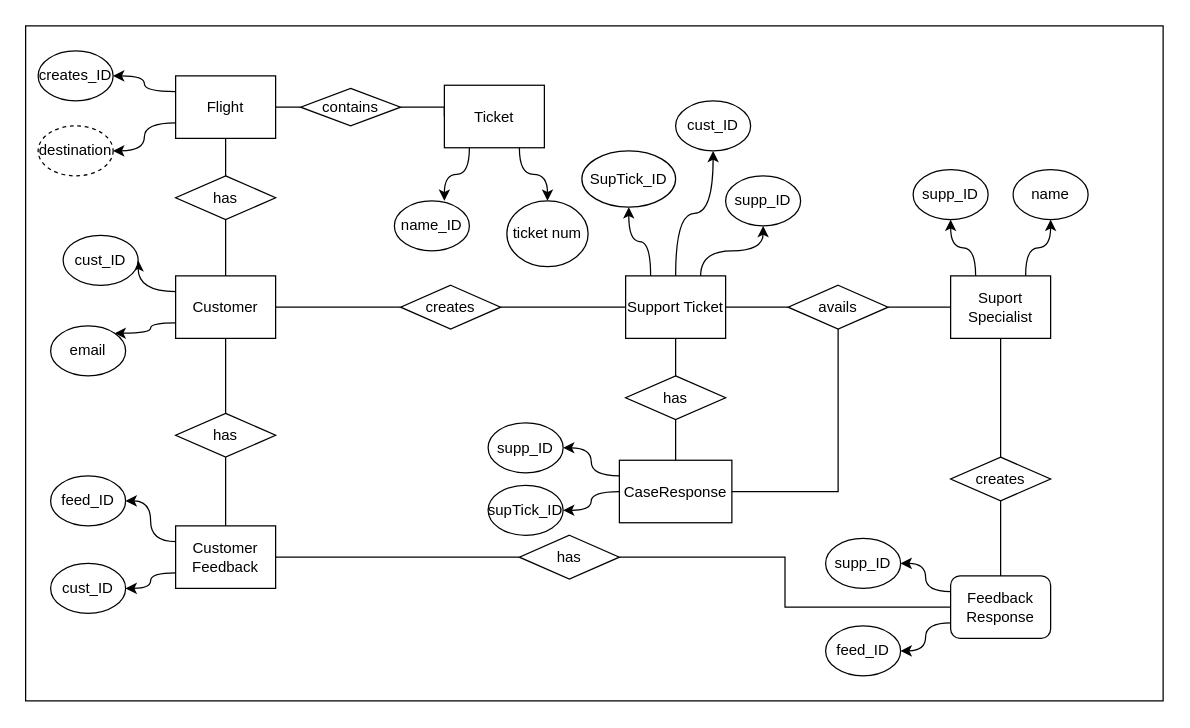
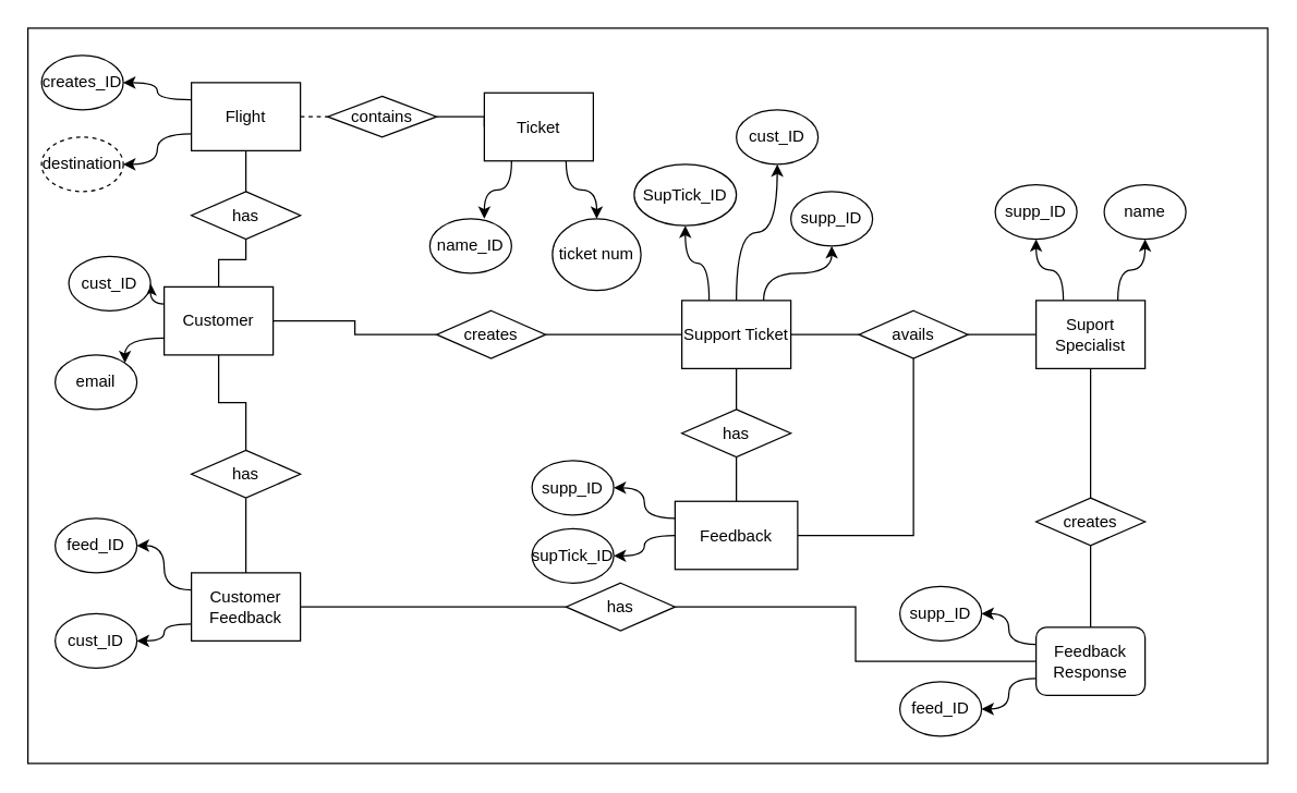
  <mxCell id="0" />
  <mxCell id="1" parent="0" />
  <mxCell id="2" value="" style="rounded=0;whiteSpace=wrap;html=1;" vertex="1" parent="1"><mxGeometry x="20" width="910" height="540" as="geometry" y="20" /></mxCell>
  <mxCell id="3" value="" style="edgeStyle=orthogonalEdgeStyle;rounded=0;orthogonalLoop=1;jettySize=auto;html=1;endArrow=none;startFill=0;" edge="1" parent="1" source="8" target="39"><mxGeometry relative="1" as="geometry" /></mxCell>
  <mxCell id="4" style="edgeStyle=orthogonalEdgeStyle;rounded=0;orthogonalLoop=1;jettySize=auto;html=1;exitX=0.5;exitY=1;exitDx=0;exitDy=0;entryX=0.5;entryY=0;entryDx=0;entryDy=0;endArrow=none;startFill=0;" edge="1" parent="1" source="8" target="41"><mxGeometry relative="1" as="geometry" /></mxCell>
  <mxCell id="5" style="edgeStyle=orthogonalEdgeStyle;rounded=0;orthogonalLoop=1;jettySize=auto;html=1;exitX=0.5;exitY=0;exitDx=0;exitDy=0;entryX=0.5;entryY=1;entryDx=0;entryDy=0;endArrow=none;startFill=0;" edge="1" parent="1" source="8" target="45"><mxGeometry relative="1" as="geometry" /></mxCell>
  <mxCell id="6" style="edgeStyle=orthogonalEdgeStyle;rounded=0;orthogonalLoop=1;jettySize=auto;html=1;exitX=0;exitY=0.25;exitDx=0;exitDy=0;entryX=1;entryY=0.5;entryDx=0;entryDy=0;curved=1;" edge="1" parent="1" source="8" target="53"><mxGeometry relative="1" as="geometry" /></mxCell>
  <mxCell id="7" style="edgeStyle=orthogonalEdgeStyle;rounded=0;orthogonalLoop=1;jettySize=auto;html=1;exitX=0;exitY=0.75;exitDx=0;exitDy=0;entryX=1;entryY=0;entryDx=0;entryDy=0;curved=1;" edge="1" parent="1" source="8" target="56"><mxGeometry relative="1" as="geometry" /></mxCell>
- <mxCell id="8" value="Customer" style="rounded=0;whiteSpace=wrap;html=1;" vertex="1" parent="1"><mxGeometry x="140" y="220" width="80" height="50" as="geometry" /></mxCell>
+ <mxCell id="8" value="Customer" style="rounded=0;whiteSpace=wrap;html=1;" vertex="1" parent="1"><mxGeometry x="120" y="210" width="80" height="50" as="geometry" /></mxCell>
  <mxCell id="9" style="edgeStyle=orthogonalEdgeStyle;rounded=0;orthogonalLoop=1;jettySize=auto;html=1;exitX=0;exitY=0.25;exitDx=0;exitDy=0;entryX=1;entryY=0.5;entryDx=0;entryDy=0;curved=1;" edge="1" parent="1" source="11" target="61"><mxGeometry relative="1" as="geometry" /></mxCell>
  <mxCell id="10" style="edgeStyle=orthogonalEdgeStyle;rounded=0;orthogonalLoop=1;jettySize=auto;html=1;exitX=0;exitY=0.75;exitDx=0;exitDy=0;entryX=1;entryY=0.5;entryDx=0;entryDy=0;curved=1;" edge="1" parent="1" source="11" target="62"><mxGeometry relative="1" as="geometry" /></mxCell>
  <mxCell id="11" value="Customer Feedback" style="rounded=0;whiteSpace=wrap;html=1;" vertex="1" parent="1"><mxGeometry x="140" y="420" width="80" height="50" as="geometry" /></mxCell>
  <mxCell id="12" style="edgeStyle=orthogonalEdgeStyle;rounded=0;orthogonalLoop=1;jettySize=auto;html=1;exitX=0;exitY=0.25;exitDx=0;exitDy=0;entryX=1;entryY=0.5;entryDx=0;entryDy=0;curved=1;" edge="1" parent="1" source="14" target="58"><mxGeometry relative="1" as="geometry" /></mxCell>
  <mxCell id="13" style="edgeStyle=orthogonalEdgeStyle;rounded=0;orthogonalLoop=1;jettySize=auto;html=1;exitX=0;exitY=0.75;exitDx=0;exitDy=0;entryX=1;entryY=0.5;entryDx=0;entryDy=0;curved=1;" edge="1" parent="1" source="14" target="57"><mxGeometry relative="1" as="geometry" /></mxCell>
  <mxCell id="14" value="Flight" style="rounded=0;whiteSpace=wrap;html=1;" vertex="1" parent="1"><mxGeometry x="140" y="60" width="80" height="50" as="geometry" /></mxCell>
  <mxCell id="15" style="edgeStyle=orthogonalEdgeStyle;rounded=0;orthogonalLoop=1;jettySize=auto;html=1;exitX=0.75;exitY=1;exitDx=0;exitDy=0;entryX=0.5;entryY=0;entryDx=0;entryDy=0;curved=1;" edge="1" parent="1" source="16" target="60"><mxGeometry relative="1" as="geometry" /></mxCell>
  <mxCell id="16" value="Ticket" style="rounded=0;whiteSpace=wrap;html=1;" vertex="1" parent="1"><mxGeometry x="355" y="67.5" width="80" height="50" as="geometry" /></mxCell>
  <mxCell id="17" style="edgeStyle=orthogonalEdgeStyle;rounded=0;orthogonalLoop=1;jettySize=auto;html=1;exitX=1;exitY=0.5;exitDx=0;exitDy=0;entryX=0;entryY=0.5;entryDx=0;entryDy=0;endArrow=none;startFill=0;" edge="1" parent="1" source="21" target="43"><mxGeometry relative="1" as="geometry" /></mxCell>
  <mxCell id="18" style="edgeStyle=orthogonalEdgeStyle;rounded=0;orthogonalLoop=1;jettySize=auto;html=1;exitX=0.25;exitY=0;exitDx=0;exitDy=0;entryX=0.5;entryY=1;entryDx=0;entryDy=0;curved=1;" edge="1" parent="1" source="21" target="50"><mxGeometry relative="1" as="geometry" /></mxCell>
  <mxCell id="19" style="edgeStyle=orthogonalEdgeStyle;rounded=0;orthogonalLoop=1;jettySize=auto;html=1;exitX=0.5;exitY=0;exitDx=0;exitDy=0;entryX=0.5;entryY=1;entryDx=0;entryDy=0;curved=1;" edge="1" parent="1" source="21" target="51"><mxGeometry relative="1" as="geometry" /></mxCell>
  <mxCell id="20" style="edgeStyle=orthogonalEdgeStyle;rounded=0;orthogonalLoop=1;jettySize=auto;html=1;exitX=0.75;exitY=0;exitDx=0;exitDy=0;entryX=0.5;entryY=1;entryDx=0;entryDy=0;curved=1;" edge="1" parent="1" source="21" target="52"><mxGeometry relative="1" as="geometry" /></mxCell>
  <mxCell id="21" value="Support Ticket" style="rounded=0;whiteSpace=wrap;html=1;" vertex="1" parent="1"><mxGeometry x="500" y="220" width="80" height="50" as="geometry" /></mxCell>
  <mxCell id="22" style="edgeStyle=orthogonalEdgeStyle;rounded=0;orthogonalLoop=1;jettySize=auto;html=1;exitX=0.5;exitY=0;exitDx=0;exitDy=0;entryX=0.5;entryY=1;entryDx=0;entryDy=0;endArrow=none;startFill=0;" edge="1" parent="1" source="26" target="47"><mxGeometry relative="1" as="geometry"><mxPoint x="420" y="360" as="targetPoint" /></mxGeometry></mxCell>
  <mxCell id="23" style="edgeStyle=orthogonalEdgeStyle;rounded=0;orthogonalLoop=1;jettySize=auto;html=1;exitX=0;exitY=0.5;exitDx=0;exitDy=0;entryX=1;entryY=0.5;entryDx=0;entryDy=0;curved=1;" edge="1" parent="1" source="26" target="64"><mxGeometry relative="1" as="geometry" /></mxCell>
  <mxCell id="24" style="edgeStyle=orthogonalEdgeStyle;rounded=0;orthogonalLoop=1;jettySize=auto;html=1;exitX=0;exitY=0.25;exitDx=0;exitDy=0;entryX=1;entryY=0.5;entryDx=0;entryDy=0;curved=1;" edge="1" parent="1" source="26" target="63"><mxGeometry relative="1" as="geometry" /></mxCell>
  <mxCell id="25" style="edgeStyle=orthogonalEdgeStyle;rounded=0;orthogonalLoop=1;jettySize=auto;html=1;exitX=1;exitY=0.5;exitDx=0;exitDy=0;entryX=0.5;entryY=1;entryDx=0;entryDy=0;endArrow=none;startFill=0;" edge="1" parent="1" source="26" target="43"><mxGeometry relative="1" as="geometry" /></mxCell>
- <mxCell id="26" value="CaseResponse" style="rounded=0;whiteSpace=wrap;html=1;" vertex="1" parent="1"><mxGeometry x="495" y="367.5" width="90" height="50" as="geometry" /></mxCell>
+ <mxCell id="26" value="Feedback" style="rounded=0;whiteSpace=wrap;html=1;" vertex="1" parent="1"><mxGeometry x="495" y="367.5" width="90" height="50" as="geometry" /></mxCell>
  <mxCell id="27" style="edgeStyle=orthogonalEdgeStyle;rounded=0;orthogonalLoop=1;jettySize=auto;html=1;exitX=0.5;exitY=1;exitDx=0;exitDy=0;entryX=0.5;entryY=0;entryDx=0;entryDy=0;endArrow=none;startFill=0;" edge="1" parent="1" source="30" target="49"><mxGeometry relative="1" as="geometry" /></mxCell>
  <mxCell id="28" style="edgeStyle=orthogonalEdgeStyle;rounded=0;orthogonalLoop=1;jettySize=auto;html=1;exitX=0.25;exitY=0;exitDx=0;exitDy=0;entryX=0.5;entryY=1;entryDx=0;entryDy=0;curved=1;" edge="1" parent="1" source="30" target="55"><mxGeometry relative="1" as="geometry" /></mxCell>
  <mxCell id="29" style="edgeStyle=orthogonalEdgeStyle;rounded=0;orthogonalLoop=1;jettySize=auto;html=1;exitX=0.75;exitY=0;exitDx=0;exitDy=0;entryX=0.5;entryY=1;entryDx=0;entryDy=0;curved=1;" edge="1" parent="1" source="30" target="54"><mxGeometry relative="1" as="geometry" /></mxCell>
  <mxCell id="30" value="Suport Specialist" style="rounded=0;whiteSpace=wrap;html=1;" vertex="1" parent="1"><mxGeometry x="760" y="220" width="80" height="50" as="geometry" /></mxCell>
  <mxCell id="31" style="edgeStyle=orthogonalEdgeStyle;rounded=0;orthogonalLoop=1;jettySize=auto;html=1;exitX=0;exitY=0.75;exitDx=0;exitDy=0;entryX=1;entryY=0.5;entryDx=0;entryDy=0;curved=1;" edge="1" parent="1" source="34" target="66"><mxGeometry relative="1" as="geometry" /></mxCell>
  <mxCell id="32" style="edgeStyle=orthogonalEdgeStyle;rounded=0;orthogonalLoop=1;jettySize=auto;html=1;exitX=0;exitY=0.25;exitDx=0;exitDy=0;entryX=1;entryY=0.5;entryDx=0;entryDy=0;curved=1;" edge="1" parent="1" source="34" target="65"><mxGeometry relative="1" as="geometry" /></mxCell>
  <mxCell id="33" style="edgeStyle=orthogonalEdgeStyle;rounded=0;orthogonalLoop=1;jettySize=auto;html=1;exitX=0;exitY=0.5;exitDx=0;exitDy=0;entryX=1;entryY=0.5;entryDx=0;entryDy=0;endArrow=none;startFill=0;" edge="1" parent="1" source="69" target="11"><mxGeometry relative="1" as="geometry"><mxPoint x="460" y="485" as="targetPoint" /></mxGeometry></mxCell>
  <mxCell id="34" value="Feedback&lt;div&gt;Response&lt;/div&gt;" style="whiteSpace=wrap;html=1;rounded=1;" vertex="1" parent="1"><mxGeometry x="760" y="460" width="80" height="50" as="geometry" /></mxCell>
  <mxCell id="35" style="edgeStyle=orthogonalEdgeStyle;rounded=0;orthogonalLoop=1;jettySize=auto;html=1;exitX=1;exitY=0.5;exitDx=0;exitDy=0;entryX=0;entryY=0.5;entryDx=0;entryDy=0;endArrow=none;startFill=0;" edge="1" parent="1" source="36" target="16"><mxGeometry relative="1" as="geometry" /></mxCell>
  <mxCell id="36" value="contains" style="rhombus;whiteSpace=wrap;html=1;" vertex="1" parent="1"><mxGeometry x="240" y="70" width="80" height="30" as="geometry" /></mxCell>
- <mxCell id="37" style="edgeStyle=orthogonalEdgeStyle;rounded=0;orthogonalLoop=1;jettySize=auto;html=1;exitX=1;exitY=0.5;exitDx=0;exitDy=0;entryX=0;entryY=0.5;entryDx=0;entryDy=0;endArrow=none;startFill=0;" edge="1" parent="1" source="14" target="36"><mxGeometry relative="1" as="geometry" /></mxCell>
+ <mxCell id="37" style="edgeStyle=orthogonalEdgeStyle;rounded=0;orthogonalLoop=1;jettySize=auto;html=1;exitX=1;exitY=0.5;exitDx=0;exitDy=0;entryX=0;entryY=0.5;entryDx=0;entryDy=0;endArrow=none;startFill=0;dashed=1;" edge="1" parent="1" source="14" target="36"><mxGeometry relative="1" as="geometry" /></mxCell>
  <mxCell id="38" style="edgeStyle=orthogonalEdgeStyle;rounded=0;orthogonalLoop=1;jettySize=auto;html=1;exitX=1;exitY=0.5;exitDx=0;exitDy=0;entryX=0;entryY=0.5;entryDx=0;entryDy=0;endArrow=none;startFill=0;" edge="1" parent="1" source="39" target="21"><mxGeometry relative="1" as="geometry" /></mxCell>
  <mxCell id="39" value="creates" style="rhombus;whiteSpace=wrap;html=1;rounded=0;" vertex="1" parent="1"><mxGeometry x="320" y="227.5" width="80" height="35" as="geometry" /></mxCell>
  <mxCell id="40" style="edgeStyle=orthogonalEdgeStyle;rounded=0;orthogonalLoop=1;jettySize=auto;html=1;exitX=0.5;exitY=1;exitDx=0;exitDy=0;entryX=0.5;entryY=0;entryDx=0;entryDy=0;endArrow=none;startFill=0;" edge="1" parent="1" source="41" target="11"><mxGeometry relative="1" as="geometry" /></mxCell>
  <mxCell id="41" value="has" style="rhombus;whiteSpace=wrap;html=1;rounded=0;" vertex="1" parent="1"><mxGeometry x="140" y="330" width="80" height="35" as="geometry" /></mxCell>
  <mxCell id="42" style="edgeStyle=orthogonalEdgeStyle;rounded=0;orthogonalLoop=1;jettySize=auto;html=1;exitX=1;exitY=0.5;exitDx=0;exitDy=0;entryX=0;entryY=0.5;entryDx=0;entryDy=0;endArrow=none;startFill=0;" edge="1" parent="1" source="43" target="30"><mxGeometry relative="1" as="geometry" /></mxCell>
  <mxCell id="43" value="avails" style="rhombus;whiteSpace=wrap;html=1;rounded=0;" vertex="1" parent="1"><mxGeometry x="630" y="227.5" width="80" height="35" as="geometry" /></mxCell>
  <mxCell id="44" style="edgeStyle=orthogonalEdgeStyle;rounded=0;orthogonalLoop=1;jettySize=auto;html=1;exitX=0.5;exitY=0;exitDx=0;exitDy=0;entryX=0.5;entryY=1;entryDx=0;entryDy=0;endArrow=none;startFill=0;" edge="1" parent="1" source="45" target="14"><mxGeometry relative="1" as="geometry" /></mxCell>
  <mxCell id="45" value="has" style="rhombus;whiteSpace=wrap;html=1;rounded=0;" vertex="1" parent="1"><mxGeometry x="140" y="140" width="80" height="35" as="geometry" /></mxCell>
  <mxCell id="46" style="edgeStyle=orthogonalEdgeStyle;rounded=0;orthogonalLoop=1;jettySize=auto;html=1;exitX=0.5;exitY=0;exitDx=0;exitDy=0;entryX=0.5;entryY=1;entryDx=0;entryDy=0;endArrow=none;startFill=0;" edge="1" parent="1" source="47" target="21"><mxGeometry relative="1" as="geometry" /></mxCell>
  <mxCell id="47" value="has" style="rhombus;whiteSpace=wrap;html=1;rounded=0;" vertex="1" parent="1"><mxGeometry x="500" y="300" width="80" height="35" as="geometry" /></mxCell>
  <mxCell id="48" style="edgeStyle=orthogonalEdgeStyle;rounded=0;orthogonalLoop=1;jettySize=auto;html=1;exitX=0.5;exitY=1;exitDx=0;exitDy=0;entryX=0.5;entryY=0;entryDx=0;entryDy=0;endArrow=none;startFill=0;" edge="1" parent="1" source="49" target="34"><mxGeometry relative="1" as="geometry" /></mxCell>
  <mxCell id="49" value="creates" style="rhombus;whiteSpace=wrap;html=1;rounded=0;" vertex="1" parent="1"><mxGeometry x="760" y="365" width="80" height="35" as="geometry" /></mxCell>
  <mxCell id="50" value="SupTick_ID" style="ellipse;whiteSpace=wrap;html=1;" vertex="1" parent="1"><mxGeometry x="465" y="120" width="75" height="45" as="geometry" /></mxCell>
  <mxCell id="51" value="cust_ID" style="ellipse;whiteSpace=wrap;html=1;" vertex="1" parent="1"><mxGeometry x="540" y="80" width="60" height="40" as="geometry" /></mxCell>
  <mxCell id="52" value="supp_ID" style="ellipse;whiteSpace=wrap;html=1;" vertex="1" parent="1"><mxGeometry x="580" y="140" width="60" height="40" as="geometry" /></mxCell>
  <mxCell id="53" value="cust_ID" style="ellipse;whiteSpace=wrap;html=1;" vertex="1" parent="1"><mxGeometry x="50" y="187.5" width="60" height="40" as="geometry" /></mxCell>
  <mxCell id="54" value="name" style="ellipse;whiteSpace=wrap;html=1;" vertex="1" parent="1"><mxGeometry x="810" y="135" width="60" height="40" as="geometry" /></mxCell>
  <mxCell id="55" value="supp_ID" style="ellipse;whiteSpace=wrap;html=1;" vertex="1" parent="1"><mxGeometry x="730" y="135" width="60" height="40" as="geometry" /></mxCell>
  <mxCell id="56" value="email" style="ellipse;whiteSpace=wrap;html=1;" vertex="1" parent="1"><mxGeometry x="40" y="260" width="60" height="40" as="geometry" /></mxCell>
  <mxCell id="57" value="destination" style="ellipse;whiteSpace=wrap;html=1;dashed=1;" vertex="1" parent="1"><mxGeometry x="30" y="100" width="60" height="40" as="geometry" /></mxCell>
  <mxCell id="58" value="creates_ID" style="ellipse;whiteSpace=wrap;html=1;" vertex="1" parent="1"><mxGeometry x="30" y="40" width="60" height="40" as="geometry" /></mxCell>
  <mxCell id="59" value="name_ID" style="ellipse;whiteSpace=wrap;html=1;" vertex="1" parent="1"><mxGeometry x="315" y="160" width="60" height="40" as="geometry" /></mxCell>
  <mxCell id="60" value="ticket num" style="ellipse;whiteSpace=wrap;html=1;" vertex="1" parent="1"><mxGeometry x="405" y="160" width="65" height="52.5" as="geometry" /></mxCell>
  <mxCell id="61" value="feed_ID" style="ellipse;whiteSpace=wrap;html=1;" vertex="1" parent="1"><mxGeometry x="40" y="380" width="60" height="40" as="geometry" /></mxCell>
  <mxCell id="62" value="cust_ID" style="ellipse;whiteSpace=wrap;html=1;" vertex="1" parent="1"><mxGeometry x="40" y="450" width="60" height="40" as="geometry" /></mxCell>
  <mxCell id="63" value="supp_ID" style="ellipse;whiteSpace=wrap;html=1;" vertex="1" parent="1"><mxGeometry x="390" y="337.5" width="60" height="40" as="geometry" /></mxCell>
  <mxCell id="64" value="supTick_ID" style="ellipse;whiteSpace=wrap;html=1;" vertex="1" parent="1"><mxGeometry x="390" y="387.5" width="60" height="40" as="geometry" /></mxCell>
  <mxCell id="65" value="supp_ID" style="ellipse;whiteSpace=wrap;html=1;" vertex="1" parent="1"><mxGeometry x="660" y="430" width="60" height="40" as="geometry" /></mxCell>
  <mxCell id="66" value="feed_ID" style="ellipse;whiteSpace=wrap;html=1;" vertex="1" parent="1"><mxGeometry x="660" y="500" width="60" height="40" as="geometry" /></mxCell>
  <mxCell id="67" style="edgeStyle=orthogonalEdgeStyle;rounded=0;orthogonalLoop=1;jettySize=auto;html=1;exitX=0.25;exitY=1;exitDx=0;exitDy=0;entryX=0.667;entryY=0;entryDx=0;entryDy=0;entryPerimeter=0;curved=1;" edge="1" parent="1" source="16" target="59"><mxGeometry relative="1" as="geometry" /></mxCell>
  <mxCell id="68" value="" style="edgeStyle=orthogonalEdgeStyle;rounded=0;orthogonalLoop=1;jettySize=auto;html=1;exitX=0;exitY=0.5;exitDx=0;exitDy=0;entryX=1;entryY=0.5;entryDx=0;entryDy=0;endArrow=none;startFill=0;" edge="1" parent="1" source="34" target="69"><mxGeometry relative="1" as="geometry"><mxPoint x="220" y="445" as="targetPoint" /><mxPoint x="760" y="485" as="sourcePoint" /></mxGeometry></mxCell>
  <mxCell id="69" value="has" style="rhombus;whiteSpace=wrap;html=1;rounded=0;" vertex="1" parent="1"><mxGeometry x="415" y="427.5" width="80" height="35" as="geometry" /></mxCell>
